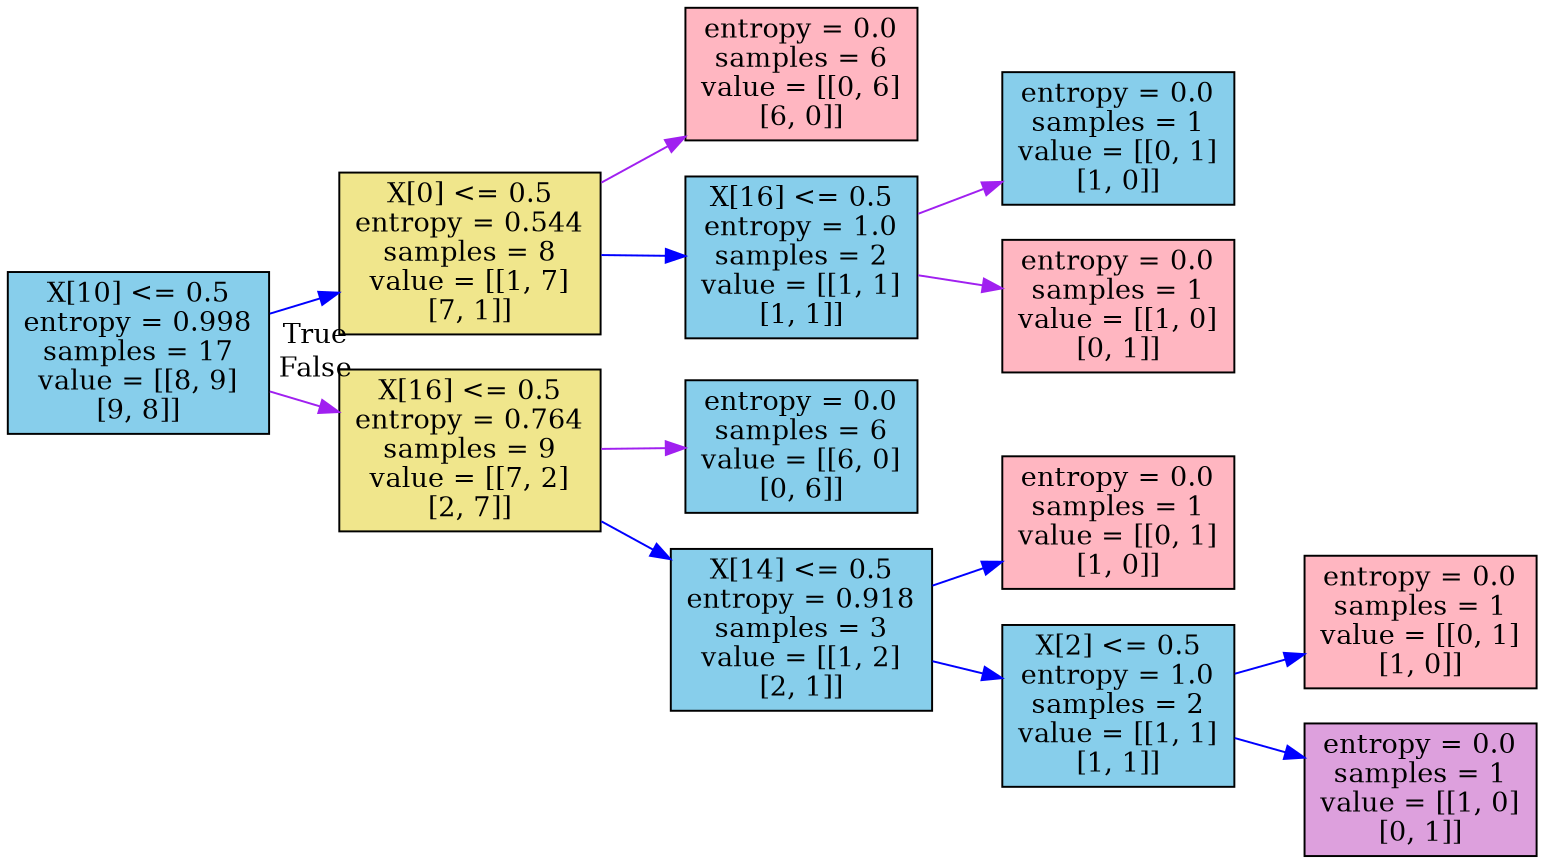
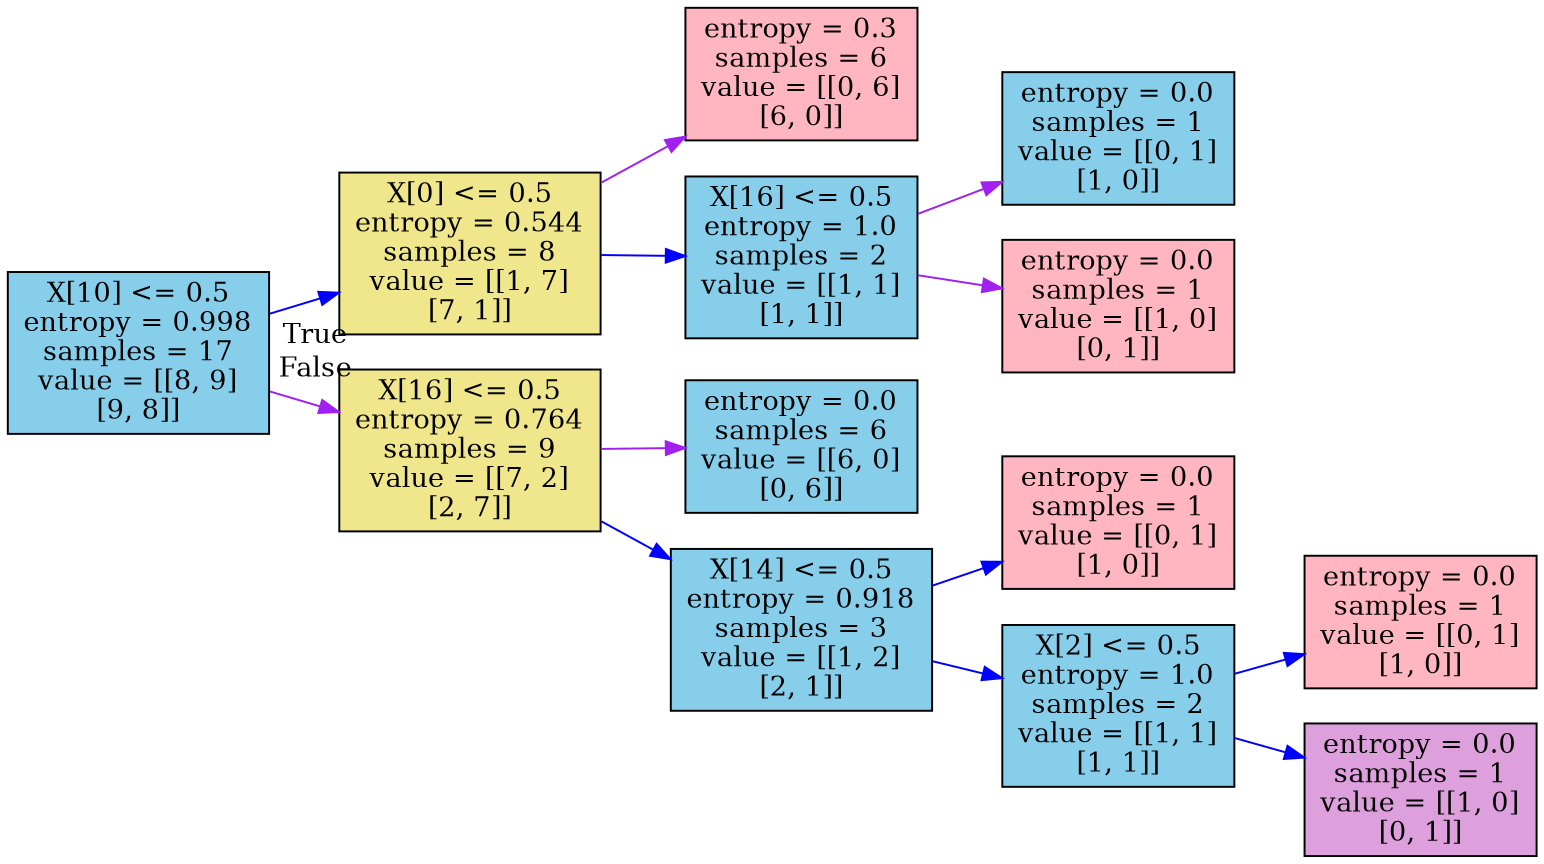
  digraph {
    rankdir=LR
    node [shape=box style=filled fillcolor=skyblue]
    edge [color=blue]
    n1 [label="X[10] <= 0.5\nentropy = 0.998\nsamples = 17\nvalue = [[8, 9]\n[9, 8]]"]
    n2 [label="X[0] <= 0.5\nentropy = 0.544\nsamples = 8\nvalue = [[1, 7]\n[7, 1]]" fillcolor=khaki]
    n3 [label="X[16] <= 0.5\nentropy = 0.764\nsamples = 9\nvalue = [[7, 2]\n[2, 7]]" fillcolor=khaki]
-   n4 [label="entropy = 0.0\nsamples = 6\nvalue = [[0, 6]\n[6, 0]]" fillcolor=lightpink]
+   n4 [label="entropy = 0.3\nsamples = 6\nvalue = [[0, 6]\n[6, 0]]" fillcolor=lightpink]
    n5 [label="X[16] <= 0.5\nentropy = 1.0\nsamples = 2\nvalue = [[1, 1]\n[1, 1]]"]
    n6 [label="entropy = 0.0\nsamples = 1\nvalue = [[0, 1]\n[1, 0]]"]
    n7 [label="entropy = 0.0\nsamples = 1\nvalue = [[1, 0]\n[0, 1]]" fillcolor=lightpink]
    n8 [label="entropy = 0.0\nsamples = 6\nvalue = [[6, 0]\n[0, 6]]"]
    n9 [label="X[14] <= 0.5\nentropy = 0.918\nsamples = 3\nvalue = [[1, 2]\n[2, 1]]"]
    n10 [label="entropy = 0.0\nsamples = 1\nvalue = [[0, 1]\n[1, 0]]" fillcolor=lightpink]
    n11 [label="X[2] <= 0.5\nentropy = 1.0\nsamples = 2\nvalue = [[1, 1]\n[1, 1]]"]
    n12 [label="entropy = 0.0\nsamples = 1\nvalue = [[0, 1]\n[1, 0]]" fillcolor=lightpink]
    n13 [label="entropy = 0.0\nsamples = 1\nvalue = [[1, 0]\n[0, 1]]" fillcolor=plum]
    n1 -> n2 [headlabel=True labelangle=45 labeldistance=2.5]
    n1 -> n3 [headlabel=False labelangle=-45 labeldistance=2.5 color=purple]
    n2 -> n4 [color=purple]
    n2 -> n5
    n3 -> n8 [color=purple]
    n3 -> n9
    n5 -> n6 [color=purple]
    n5 -> n7 [color=purple]
    n9 -> n10
    n9 -> n11
    n11 -> n12
    n11 -> n13
  }
